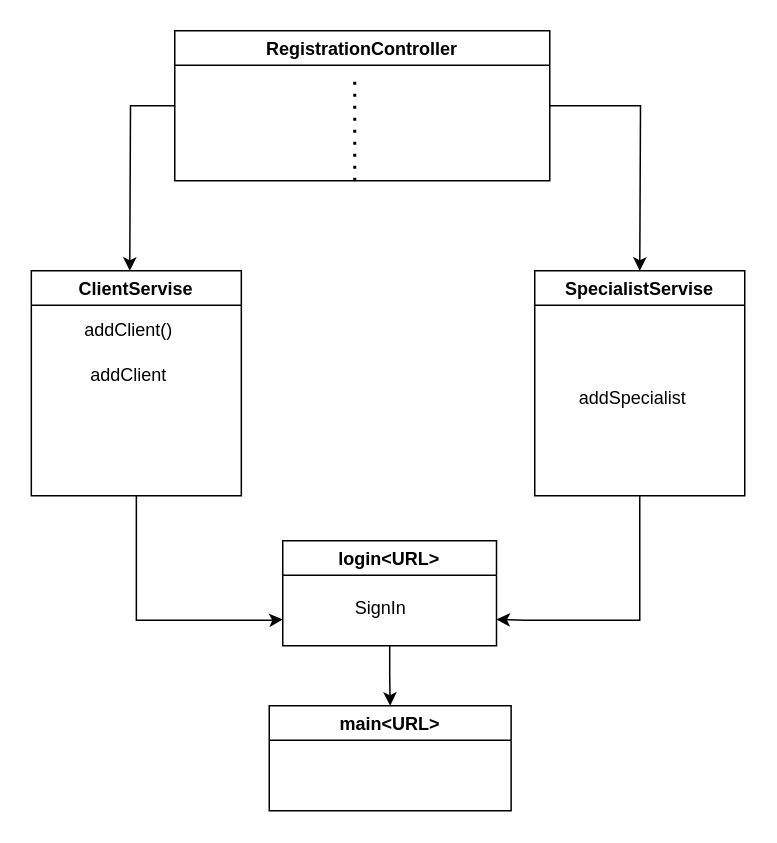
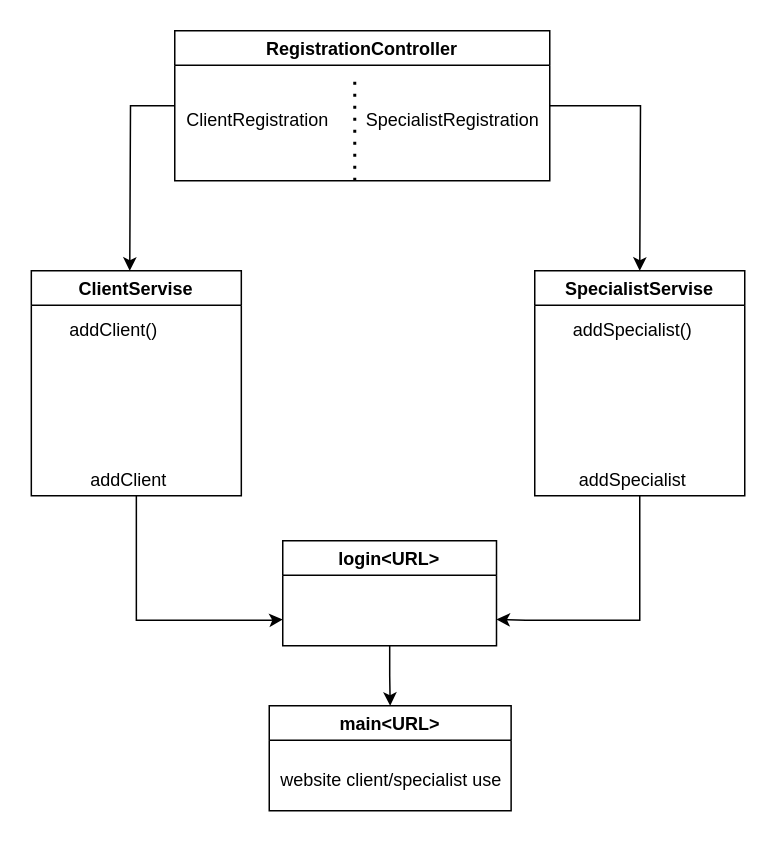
  <mxCell id="0" />
  <mxCell id="1" parent="0" />
  <mxCell id="2" style="edgeStyle=orthogonalEdgeStyle;rounded=0;orthogonalLoop=1;jettySize=auto;html=1;entryX=0;entryY=0.75;entryDx=0;entryDy=0;fontFamily=Helvetica;fontSize=12;fontColor=default;" edge="1" parent="1" source="3" target="7"><mxGeometry relative="1" as="geometry"><Array as="points"><mxPoint x="90" y="413" /><mxPoint x="180" y="413" /></Array></mxGeometry></mxCell>
  <mxCell id="3" value="ClientServise" style="swimlane;" parent="1" vertex="1"><mxGeometry x="20.38" y="180" width="140" height="150" as="geometry" /></mxCell>
- <mxCell id="4" value="addClient" style="text;html=1;align=center;verticalAlign=middle;resizable=0;points=[];autosize=1;strokeColor=none;fillColor=none;" parent="3" vertex="1"><mxGeometry x="30" y="60" width="70" height="20" as="geometry" /></mxCell>
- <mxCell id="5" value="addClient()" style="text;html=1;align=center;verticalAlign=middle;resizable=0;points=[];autosize=1;strokeColor=none;fillColor=none;" parent="3" vertex="1"><mxGeometry x="30" y="30" width="70" height="20" as="geometry" /></mxCell>
+ <mxCell id="4" value="addClient" style="text;html=1;align=center;verticalAlign=middle;resizable=0;points=[];autosize=1;strokeColor=none;fillColor=none;" parent="3" vertex="1"><mxGeometry x="30" y="130" width="70" height="20" as="geometry" /></mxCell>
+ <mxCell id="5" value="addClient()" style="text;html=1;align=center;verticalAlign=middle;resizable=0;points=[];autosize=1;strokeColor=none;fillColor=none;" parent="3" vertex="1"><mxGeometry x="20" y="30" width="70" height="20" as="geometry" /></mxCell>
  <mxCell id="6" style="edgeStyle=orthogonalEdgeStyle;rounded=0;orthogonalLoop=1;jettySize=auto;html=1;entryX=0.5;entryY=0;entryDx=0;entryDy=0;" parent="1" source="7" target="9" edge="1"><mxGeometry relative="1" as="geometry" /></mxCell>
  <mxCell id="7" value="login&lt;URL&gt;" style="swimlane;" parent="1" vertex="1"><mxGeometry x="188" y="360" width="142.5" height="70" as="geometry" /></mxCell>
- <mxCell id="8" value="SignIn" style="text;html=1;align=center;verticalAlign=middle;resizable=0;points=[];autosize=1;strokeColor=none;fillColor=none;" parent="7" vertex="1"><mxGeometry x="40" y="35" width="50" height="20" as="geometry" /></mxCell>
  <mxCell id="9" value="main&lt;URL&gt;" style="swimlane;" parent="1" vertex="1"><mxGeometry x="179" y="470" width="161.25" height="70" as="geometry"><mxRectangle x="130" y="660" width="100" height="23" as="alternateBounds" /></mxGeometry></mxCell>
+ <mxCell id="10" value="website client/specialist use" style="text;html=1;align=center;verticalAlign=middle;resizable=0;points=[];autosize=1;strokeColor=none;fillColor=none;" parent="9" vertex="1"><mxGeometry x="0.63" y="40" width="160" height="20" as="geometry" /></mxCell>
  <mxCell id="11" style="edgeStyle=orthogonalEdgeStyle;rounded=0;orthogonalLoop=1;jettySize=auto;html=1;entryX=1;entryY=0.75;entryDx=0;entryDy=0;fontFamily=Helvetica;fontSize=12;fontColor=default;" edge="1" parent="1" source="12" target="7"><mxGeometry relative="1" as="geometry"><Array as="points"><mxPoint x="426" y="413" /><mxPoint x="350" y="413" /></Array></mxGeometry></mxCell>
  <mxCell id="12" value="SpecialistServise" style="swimlane;" parent="1" vertex="1"><mxGeometry x="356" y="180" width="140" height="150" as="geometry" /></mxCell>
- <mxCell id="13" value="addSpecialist" style="text;html=1;align=center;verticalAlign=middle;resizable=0;points=[];autosize=1;strokeColor=none;fillColor=none;" parent="12" vertex="1"><mxGeometry x="20" y="75" width="90" height="20" as="geometry" /></mxCell>
+ <mxCell id="13" value="addSpecialist" style="text;html=1;align=center;verticalAlign=middle;resizable=0;points=[];autosize=1;strokeColor=none;fillColor=none;" parent="12" vertex="1"><mxGeometry x="20" y="130" width="90" height="20" as="geometry" /></mxCell>
+ <mxCell id="14" value="addSpecialist()" style="text;html=1;align=center;verticalAlign=middle;resizable=0;points=[];autosize=1;strokeColor=none;fillColor=none;" parent="12" vertex="1"><mxGeometry x="20" y="30" width="90" height="20" as="geometry" /></mxCell>
  <mxCell id="15" style="edgeStyle=orthogonalEdgeStyle;rounded=0;orthogonalLoop=1;jettySize=auto;html=1;fontFamily=Helvetica;fontSize=12;fontColor=default;" edge="1" parent="1" source="17"><mxGeometry relative="1" as="geometry"><mxPoint x="86" y="180" as="targetPoint" /></mxGeometry></mxCell>
  <mxCell id="16" style="edgeStyle=orthogonalEdgeStyle;rounded=0;orthogonalLoop=1;jettySize=auto;html=1;fontFamily=Helvetica;fontSize=12;fontColor=default;" edge="1" parent="1" source="17"><mxGeometry relative="1" as="geometry"><mxPoint x="426" y="180" as="targetPoint" /></mxGeometry></mxCell>
  <mxCell id="17" value="RegistrationController" style="swimlane;swimlaneBody=1;" vertex="1" parent="1"><mxGeometry x="116.01" y="20" width="250" height="100" as="geometry" /></mxCell>
+ <mxCell id="18" value="ClientRegistration" style="text;html=1;align=center;verticalAlign=middle;resizable=0;points=[];autosize=1;strokeColor=none;fillColor=none;rounded=0;shadow=0;sketch=0;comic=0;" vertex="1" parent="17"><mxGeometry y="50" width="110" height="20" as="geometry" /></mxCell>
+ <mxCell id="19" value="SpecialistRegistration" style="text;html=1;align=center;verticalAlign=middle;resizable=0;points=[];autosize=1;strokeColor=none;fillColor=none;rounded=0;strokeWidth=1;" vertex="1" parent="17"><mxGeometry x="120" y="50" width="130" height="20" as="geometry" /></mxCell>
  <mxCell id="20" value="" style="endArrow=none;dashed=1;html=1;dashPattern=1 3;strokeWidth=2;rounded=0;fontFamily=Helvetica;fontSize=12;fontColor=default;" edge="1" parent="17"><mxGeometry width="50" height="50" relative="1" as="geometry"><mxPoint x="120" y="100" as="sourcePoint" /><mxPoint x="120" y="30" as="targetPoint" /></mxGeometry></mxCell>
